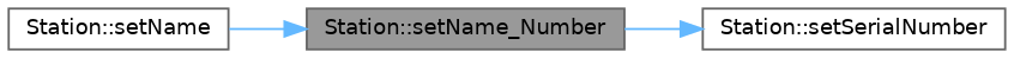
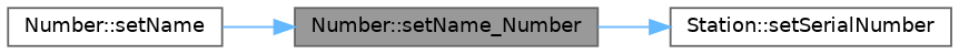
  digraph {
    rankdir=LR
    node [color=grey40 fillcolor=white fontname=Helvetica fontsize=10 shape=box style=filled]
    edge [color=steelblue1 fontname=Helvetica fontsize=10 labelfontname=Helvetica labelfontsize=10 style=solid]
-   n1 [color=gray40 fillcolor=grey60 fontcolor=black height=0.2 label="Station::setName_Number" width=0.4]
+   n1 [color=gray40 fillcolor=grey60 fontcolor=black height=0.2 label="Number::setName_Number" width=0.4]
    n2 [height=0.2 label="Station::setSerialNumber" width=0.4]
-   n3 [height=0.2 label="Station::setName" width=0.4]
+   n3 [height=0.2 label="Number::setName" width=0.4]
    n1 -> n2
    n3 -> n1
  }
